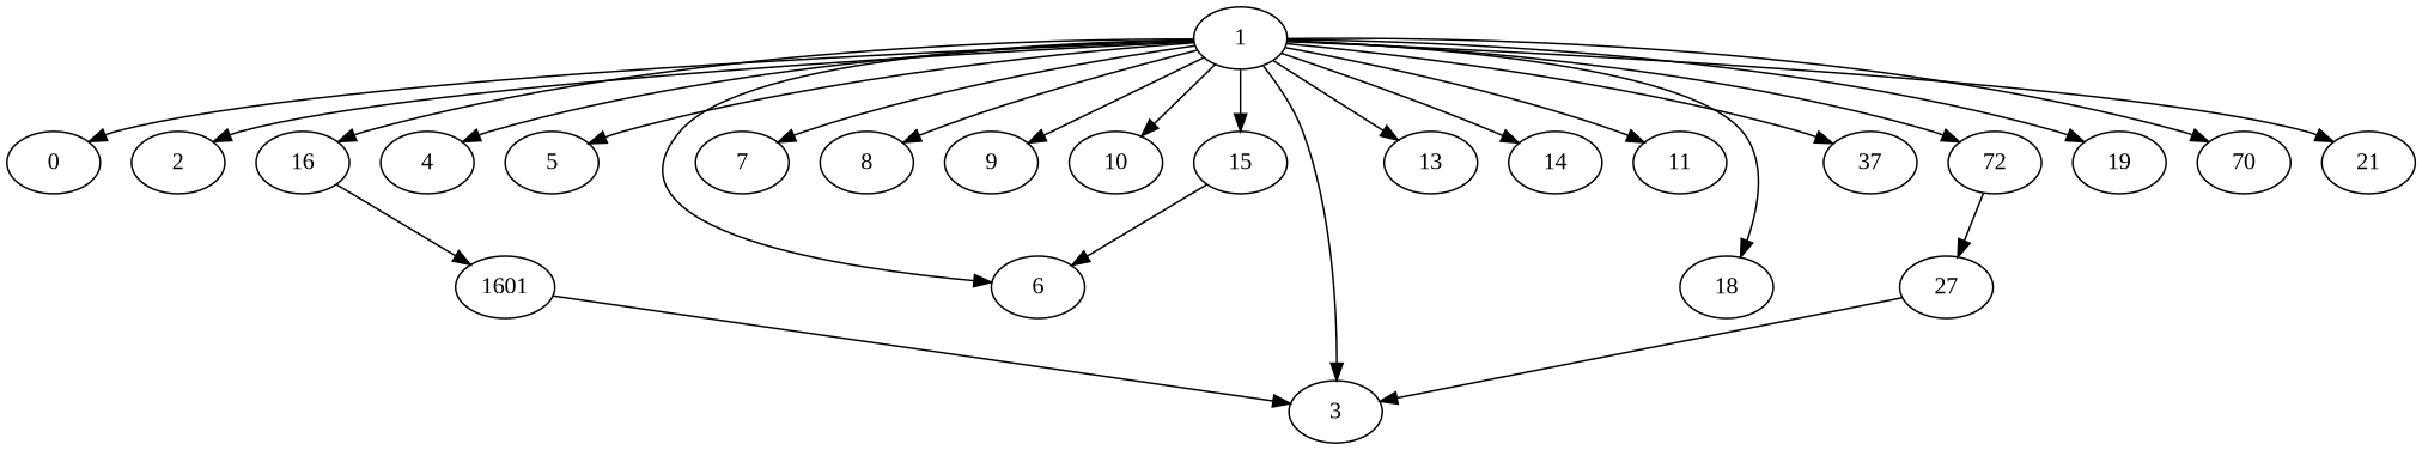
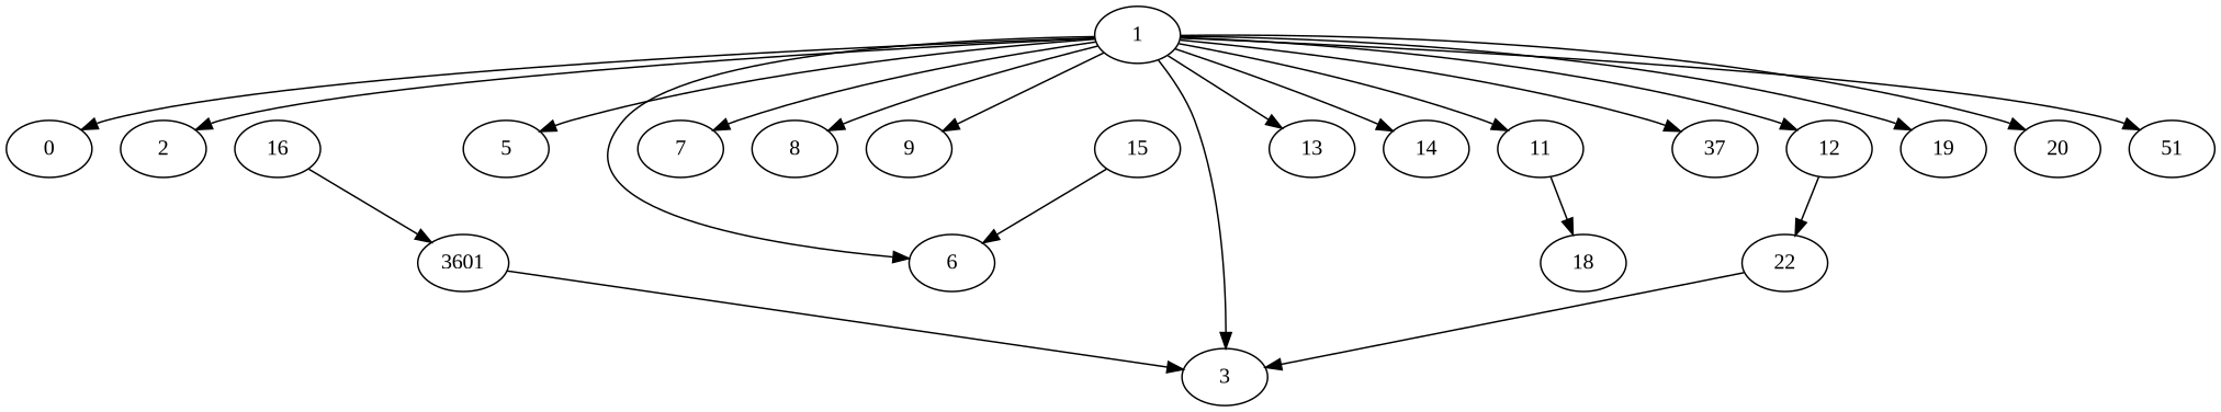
  digraph {
    fontname="Liberation Serif"
    rankdir=TB
    node [fontname="Liberation Serif" style="main2 node"]
    edge [fontname="Liberation Serif"]
    0 [texlbl="book.cls"]
    1 [style="main node" texlbl=suftesi]
    2 [style="complesso node" texlbl=geometry]
    3 [texlbl=xkeyval]
-   4 [texlbl=enumitem]
    5 [style="complesso node" texlbl=caption]
    6 [style="complesso node" texlbl=color]
    7 [texlbl=multicol]
    8 [texlbl=emptypage]
    9 [texlbl=textcase]
-   10 [texlbl=ifxetex]
    11 [style="complesso node" texlbl=microtype]
-   12 [texlbl=cclicenses label=72]
+   12 [texlbl=cclicenses]
    13 [texlbl=fontenc]
    14 [texlbl=sostitutefont]
    15 [style="complesso node" texlbl=crop]
    16 [texlbl=titlesec]
    n18 [label=37 texlbl=extramarks]
    18 [texlbl=fancyhdr]
    19 [texlbl=titletoc]
-   20 [texlbl=fixltxhyph label=70]
-   21 [texlbl=mathpazo]
-   22 [texlbl=beramono label=27]
-   1601 [style="cfg node" texlbl="ttlkey.cfg"]
+   20 [texlbl=fixltxhyph]
+   21 [texlbl=mathpazo label=51]
+   22 [texlbl=beramono]
+   1601 [style="cfg node" texlbl="ttlkey.cfg" label=3601]
    1 -> 0
    1 -> 2
    1 -> 3
-   1 -> 4
    1 -> 5
    1 -> 6
    1 -> 7
    1 -> 8
    1 -> 9
-   1 -> 10
    1 -> 11
    1 -> 12
    1 -> 13
    1 -> 14
-   1 -> 15
-   1 -> 16
    1 -> n18
-   1 -> 18
+   11 -> 18
    1 -> 19
    1 -> 20
    1 -> 21
    12 -> 22
    15 -> 6
    16 -> 1601
    22 -> 3
    1601 -> 3
  }
